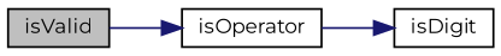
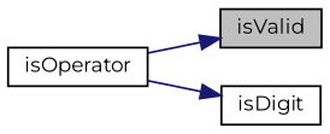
  digraph {
    fontname=Montserrat
    rankdir=LR
    node [color=black fillcolor=white fontname=Montserrat fontsize=10 shape=record style=filled]
    edge [color=midnightblue fontname=Montserrat fontsize=10 labelfontname=Helvetica labelfontsize=10 style=solid]
    n1 [fillcolor=grey75 fontcolor=black height=0.2 label=isValid width=0.4]
    n2 [height=0.2 label=isOperator width=0.4]
    n3 [height=0.2 label=isDigit width=0.4]
-   n1 -> n2
+   n2 -> n1
    n2 -> n3
  }
